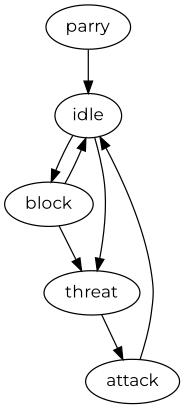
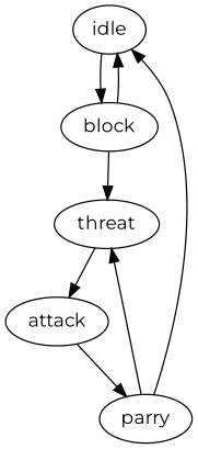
  digraph {
    fontname=Montserrat
    node [fontname=Montserrat]
    edge [fontname=Montserrat]
    idle
    block
    threat
    attack
    parry
    idle -> block
-   idle -> threat
+   parry -> threat
    block -> idle
    block -> threat
    threat -> attack
-   attack -> idle
+   attack -> parry
    parry -> idle
  }
